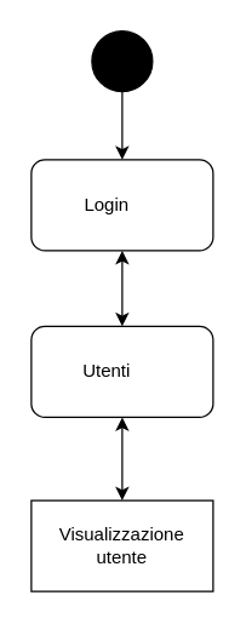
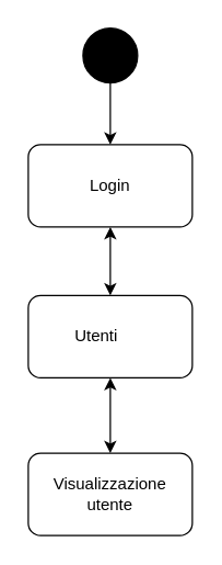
  <mxCell id="0" />
  <mxCell id="1" parent="0" />
  <mxCell id="2" style="edgeStyle=orthogonalEdgeStyle;rounded=0;orthogonalLoop=1;jettySize=auto;html=1;exitX=0.5;exitY=1;exitDx=0;exitDy=0;entryX=0.5;entryY=0;entryDx=0;entryDy=0;" edge="1" parent="1" source="3" target="5"><mxGeometry relative="1" as="geometry"><mxPoint x="80" y="90" as="targetPoint" /></mxGeometry></mxCell>
  <mxCell id="3" value="" style="ellipse;whiteSpace=wrap;html=1;aspect=fixed;fillColor=#000000;" vertex="1" parent="1"><mxGeometry x="60" y="20" width="40" height="40" as="geometry" /></mxCell>
  <mxCell id="4" style="edgeStyle=orthogonalEdgeStyle;rounded=0;orthogonalLoop=1;jettySize=auto;html=1;exitX=0.5;exitY=1;exitDx=0;exitDy=0;startArrow=classic;startFill=1;" edge="1" parent="1" source="5" target="8"><mxGeometry relative="1" as="geometry" /></mxCell>
  <mxCell id="5" value="" style="rounded=1;whiteSpace=wrap;html=1;fillColor=none;" vertex="1" parent="1"><mxGeometry x="20" y="105" width="120" height="60" as="geometry" /></mxCell>
- <mxCell id="6" value="Login" style="text;html=1;strokeColor=none;fillColor=none;align=center;verticalAlign=middle;whiteSpace=wrap;rounded=0;" vertex="1" parent="1"><mxGeometry x="40" y="120" width="60" height="30" as="geometry" /></mxCell>
+ <mxCell id="6" value="Login" style="text;html=1;strokeColor=none;fillColor=none;align=center;verticalAlign=middle;whiteSpace=wrap;rounded=0;" vertex="1" parent="1"><mxGeometry x="50" y="120" width="60" height="30" as="geometry" /></mxCell>
  <mxCell id="7" style="edgeStyle=orthogonalEdgeStyle;rounded=0;orthogonalLoop=1;jettySize=auto;html=1;exitX=0.5;exitY=1;exitDx=0;exitDy=0;startArrow=classic;startFill=1;" edge="1" parent="1" source="8" target="10"><mxGeometry relative="1" as="geometry" /></mxCell>
  <mxCell id="8" value="" style="rounded=1;whiteSpace=wrap;html=1;fillColor=none;" vertex="1" parent="1"><mxGeometry x="20" y="215" width="120" height="60" as="geometry" /></mxCell>
  <mxCell id="9" value="Utenti" style="text;html=1;strokeColor=none;fillColor=none;align=center;verticalAlign=middle;whiteSpace=wrap;rounded=0;" vertex="1" parent="1"><mxGeometry x="27" y="230" width="86" height="30" as="geometry" /></mxCell>
- <mxCell id="10" value="Visualizzazione utente" style="whiteSpace=wrap;html=1;fillColor=none;rounded=0;" vertex="1" parent="1"><mxGeometry x="20" y="330" width="120" height="60" as="geometry" /></mxCell>
+ <mxCell id="10" value="Visualizzazione utente" style="rounded=1;whiteSpace=wrap;html=1;fillColor=none;" vertex="1" parent="1"><mxGeometry x="20" y="330" width="120" height="60" as="geometry" /></mxCell>
